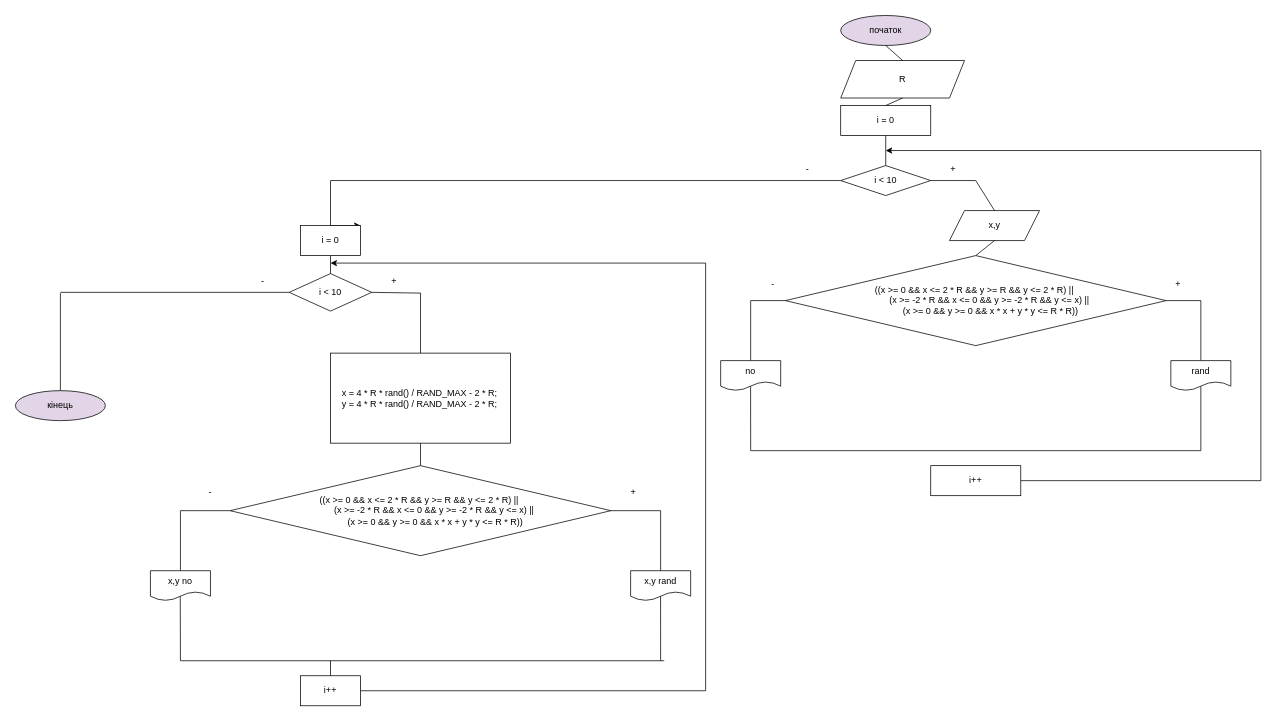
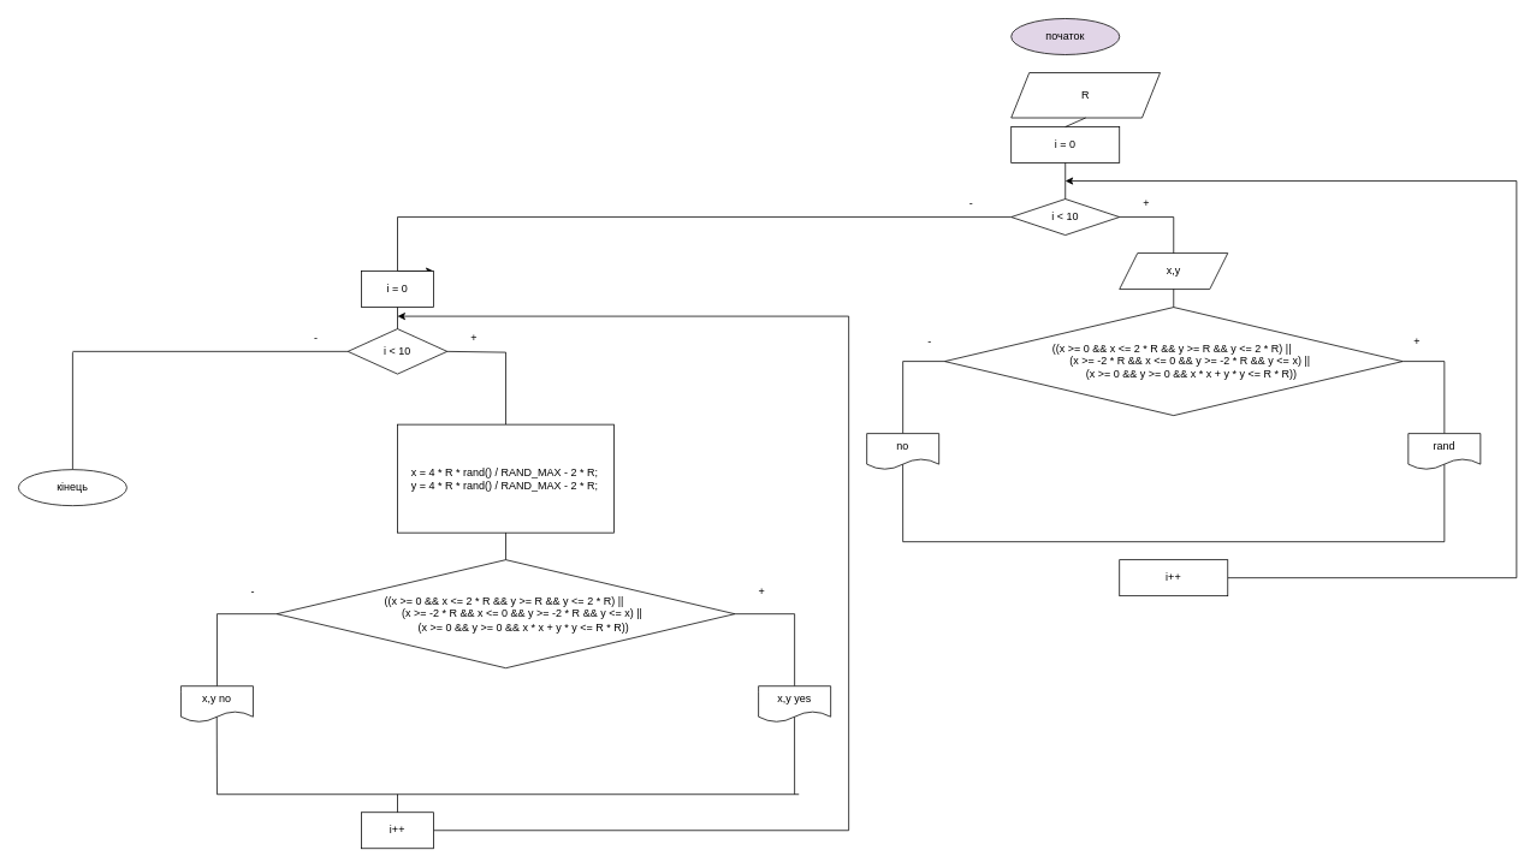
  <mxCell id="0" />
  <mxCell id="1" parent="0" />
  <mxCell id="2" value="початок" style="ellipse;whiteSpace=wrap;html=1;fillColor=#e1d5e7;" vertex="1" parent="1"><mxGeometry x="1120" y="20" width="120" height="40" as="geometry" /></mxCell>
  <mxCell id="3" value="R" style="shape=parallelogram;perimeter=parallelogramPerimeter;whiteSpace=wrap;html=1;fixedSize=1;" vertex="1" parent="1"><mxGeometry x="1120" y="80" width="165" height="50" as="geometry" /></mxCell>
  <mxCell id="4" value="i = 0" style="rounded=0;whiteSpace=wrap;html=1;" vertex="1" parent="1"><mxGeometry x="1120" y="140" width="120" height="40" as="geometry" /></mxCell>
  <mxCell id="5" style="edgeStyle=orthogonalEdgeStyle;rounded=0;orthogonalLoop=1;jettySize=auto;html=1;" edge="1" parent="1" source="6"><mxGeometry relative="1" as="geometry"><mxPoint x="480" y="300" as="targetPoint" /><Array as="points"><mxPoint x="440" y="240" /><mxPoint x="440" y="300" /></Array></mxGeometry></mxCell>
  <mxCell id="6" value="i &amp;lt; 10" style="rhombus;whiteSpace=wrap;html=1;" vertex="1" parent="1"><mxGeometry x="1120" y="220" width="120" height="40" as="geometry" /></mxCell>
- <mxCell id="7" value="x,y" style="shape=parallelogram;perimeter=parallelogramPerimeter;whiteSpace=wrap;html=1;fixedSize=1;" vertex="1" parent="1"><mxGeometry x="1265" y="280" width="120" height="40" as="geometry" /></mxCell>
+ <mxCell id="7" value="x,y" style="shape=parallelogram;perimeter=parallelogramPerimeter;whiteSpace=wrap;html=1;fixedSize=1;" vertex="1" parent="1"><mxGeometry x="1240" y="280" width="120" height="40" as="geometry" /></mxCell>
  <mxCell id="8" value="((x &amp;gt;= 0 &amp;amp;&amp;amp; x &amp;lt;= 2 * R &amp;amp;&amp;amp; y &amp;gt;= R &amp;amp;&amp;amp; y &amp;lt;= 2 * R) ||&amp;nbsp;&lt;br&gt;&amp;nbsp; &amp;nbsp; &amp;nbsp; &amp;nbsp; &amp;nbsp; &amp;nbsp; (x &amp;gt;= -2 * R &amp;amp;&amp;amp; x &amp;lt;= 0 &amp;amp;&amp;amp; y &amp;gt;= -2 * R &amp;amp;&amp;amp; y &amp;lt;= x) ||&amp;nbsp;&lt;br&gt;&amp;nbsp; &amp;nbsp; &amp;nbsp; &amp;nbsp; &amp;nbsp; &amp;nbsp; (x &amp;gt;= 0 &amp;amp;&amp;amp; y &amp;gt;= 0 &amp;amp;&amp;amp; x * x + y * y &amp;lt;= R * R))" style="rhombus;whiteSpace=wrap;html=1;" vertex="1" parent="1"><mxGeometry x="1046.25" y="340" width="507.5" height="120" as="geometry" /></mxCell>
  <mxCell id="9" value="" style="endArrow=none;html=1;rounded=0;entryX=1;entryY=0.5;entryDx=0;entryDy=0;" edge="1" parent="1" target="8"><mxGeometry width="50" height="50" relative="1" as="geometry"><mxPoint x="1600" y="400" as="sourcePoint" /><mxPoint x="1350" y="340" as="targetPoint" /></mxGeometry></mxCell>
  <mxCell id="10" value="" style="endArrow=none;html=1;rounded=0;" edge="1" parent="1"><mxGeometry width="50" height="50" relative="1" as="geometry"><mxPoint x="1600" y="400" as="sourcePoint" /><mxPoint x="1600" y="480" as="targetPoint" /></mxGeometry></mxCell>
  <mxCell id="11" value="" style="endArrow=none;html=1;rounded=0;entryX=0;entryY=0.5;entryDx=0;entryDy=0;" edge="1" parent="1" target="8"><mxGeometry width="50" height="50" relative="1" as="geometry"><mxPoint x="1000" y="400" as="sourcePoint" /><mxPoint x="1030" y="390" as="targetPoint" /></mxGeometry></mxCell>
  <mxCell id="12" value="" style="endArrow=none;html=1;rounded=0;" edge="1" parent="1"><mxGeometry width="50" height="50" relative="1" as="geometry"><mxPoint x="1000" y="480" as="sourcePoint" /><mxPoint x="1000" y="400" as="targetPoint" /></mxGeometry></mxCell>
  <mxCell id="13" value="no" style="shape=document;whiteSpace=wrap;html=1;boundedLbl=1;" vertex="1" parent="1"><mxGeometry x="960" y="480" width="80" height="40" as="geometry" /></mxCell>
  <mxCell id="14" value="rand" style="shape=document;whiteSpace=wrap;html=1;boundedLbl=1;" vertex="1" parent="1"><mxGeometry x="1560" y="480" width="80" height="40" as="geometry" /></mxCell>
  <mxCell id="15" value="" style="endArrow=none;html=1;rounded=0;entryX=0.5;entryY=0.853;entryDx=0;entryDy=0;entryPerimeter=0;" edge="1" parent="1" target="14"><mxGeometry width="50" height="50" relative="1" as="geometry"><mxPoint x="1600" y="600" as="sourcePoint" /><mxPoint x="1480" y="470" as="targetPoint" /></mxGeometry></mxCell>
  <mxCell id="16" value="" style="endArrow=none;html=1;rounded=0;entryX=0.499;entryY=0.853;entryDx=0;entryDy=0;entryPerimeter=0;" edge="1" parent="1" target="13"><mxGeometry width="50" height="50" relative="1" as="geometry"><mxPoint x="1000" y="600" as="sourcePoint" /><mxPoint x="999.71" y="520" as="targetPoint" /></mxGeometry></mxCell>
  <mxCell id="17" value="" style="endArrow=none;html=1;rounded=0;" edge="1" parent="1"><mxGeometry width="50" height="50" relative="1" as="geometry"><mxPoint x="1000" y="600" as="sourcePoint" /><mxPoint x="1600" y="600" as="targetPoint" /></mxGeometry></mxCell>
  <mxCell id="18" value="" style="endArrow=none;html=1;rounded=0;entryX=0.5;entryY=1;entryDx=0;entryDy=0;exitX=0.5;exitY=0;exitDx=0;exitDy=0;" edge="1" parent="1" source="8" target="7"><mxGeometry width="50" height="50" relative="1" as="geometry"><mxPoint x="1260" y="300" as="sourcePoint" /><mxPoint x="1310" y="250" as="targetPoint" /></mxGeometry></mxCell>
  <mxCell id="19" value="" style="endArrow=none;html=1;rounded=0;exitX=1;exitY=0.5;exitDx=0;exitDy=0;" edge="1" parent="1" source="6"><mxGeometry width="50" height="50" relative="1" as="geometry"><mxPoint x="1260" y="300" as="sourcePoint" /><mxPoint x="1300" y="240" as="targetPoint" /></mxGeometry></mxCell>
  <mxCell id="20" value="" style="endArrow=none;html=1;rounded=0;exitX=0.5;exitY=0;exitDx=0;exitDy=0;" edge="1" parent="1" source="7"><mxGeometry width="50" height="50" relative="1" as="geometry"><mxPoint x="1260" y="300" as="sourcePoint" /><mxPoint x="1300" y="240" as="targetPoint" /></mxGeometry></mxCell>
  <mxCell id="21" value="" style="endArrow=none;html=1;rounded=0;entryX=0.5;entryY=1;entryDx=0;entryDy=0;exitX=0.5;exitY=0;exitDx=0;exitDy=0;" edge="1" parent="1" source="6" target="4"><mxGeometry width="50" height="50" relative="1" as="geometry"><mxPoint x="1260" y="300" as="sourcePoint" /><mxPoint x="1310" y="250" as="targetPoint" /></mxGeometry></mxCell>
  <mxCell id="22" value="" style="endArrow=none;html=1;rounded=0;entryX=0.5;entryY=1;entryDx=0;entryDy=0;exitX=0.5;exitY=0;exitDx=0;exitDy=0;" edge="1" parent="1" source="4" target="3"><mxGeometry width="50" height="50" relative="1" as="geometry"><mxPoint x="1260" y="300" as="sourcePoint" /><mxPoint x="1310" y="250" as="targetPoint" /></mxGeometry></mxCell>
- <mxCell id="23" value="" style="endArrow=none;html=1;rounded=0;entryX=0.5;entryY=1;entryDx=0;entryDy=0;exitX=0.5;exitY=0;exitDx=0;exitDy=0;" edge="1" parent="1" source="3" target="2"><mxGeometry width="50" height="50" relative="1" as="geometry"><mxPoint x="1260" y="300" as="sourcePoint" /><mxPoint x="1310" y="250" as="targetPoint" /></mxGeometry></mxCell>
  <mxCell id="24" style="edgeStyle=orthogonalEdgeStyle;rounded=0;orthogonalLoop=1;jettySize=auto;html=1;" edge="1" parent="1" source="25"><mxGeometry relative="1" as="geometry"><mxPoint x="1180" y="200" as="targetPoint" /><Array as="points"><mxPoint x="1680" y="640" /></Array></mxGeometry></mxCell>
  <mxCell id="25" value="i++" style="rounded=0;whiteSpace=wrap;html=1;" vertex="1" parent="1"><mxGeometry x="1240" y="620" width="120" height="40" as="geometry" /></mxCell>
  <mxCell id="26" value="i = 0" style="rounded=0;whiteSpace=wrap;html=1;" vertex="1" parent="1"><mxGeometry y="300" width="80" height="40" as="geometry" x="400" /></mxCell>
  <mxCell id="27" value="i &amp;lt; 10" style="rhombus;whiteSpace=wrap;html=1;" vertex="1" parent="1"><mxGeometry x="385" y="364" width="110" height="50" as="geometry" /></mxCell>
  <mxCell id="28" value="" style="endArrow=none;html=1;rounded=0;entryX=0.5;entryY=1;entryDx=0;entryDy=0;exitX=0.5;exitY=0;exitDx=0;exitDy=0;" edge="1" parent="1" source="27" target="26"><mxGeometry width="50" height="50" relative="1" as="geometry"><mxPoint x="650" y="450" as="sourcePoint" /><mxPoint x="700" y="400" as="targetPoint" /></mxGeometry></mxCell>
  <mxCell id="29" value="" style="endArrow=none;html=1;rounded=0;exitX=1;exitY=0.5;exitDx=0;exitDy=0;" edge="1" parent="1" source="27"><mxGeometry width="50" height="50" relative="1" as="geometry"><mxPoint x="650" y="450" as="sourcePoint" /><mxPoint x="560" y="390" as="targetPoint" /></mxGeometry></mxCell>
  <mxCell id="30" value="" style="endArrow=none;html=1;rounded=0;exitX=0.5;exitY=0;exitDx=0;exitDy=0;" edge="1" parent="1" source="31"><mxGeometry width="50" height="50" relative="1" as="geometry"><mxPoint x="600" y="480" as="sourcePoint" /><mxPoint x="560" y="390" as="targetPoint" /><Array as="points" /></mxGeometry></mxCell>
  <mxCell id="31" value="&lt;div align=&quot;left&quot;&gt;&amp;nbsp; &amp;nbsp; x = 4 * R * rand() / RAND_MAX - 2 * R;&amp;nbsp; &amp;nbsp; &amp;nbsp; &amp;nbsp; &amp;nbsp; y = 4 * R * rand() / RAND_MAX - 2 * R;&lt;/div&gt;" style="rounded=0;whiteSpace=wrap;html=1;align=left;" vertex="1" parent="1"><mxGeometry x="440" y="470" width="240" height="120" as="geometry" /></mxCell>
  <mxCell id="32" value="((x &amp;gt;= 0 &amp;amp;&amp;amp; x &amp;lt;= 2 * R &amp;amp;&amp;amp; y &amp;gt;= R &amp;amp;&amp;amp; y &amp;lt;= 2 * R) ||&amp;nbsp;&lt;br&gt;&amp;nbsp; &amp;nbsp; &amp;nbsp; &amp;nbsp; &amp;nbsp; &amp;nbsp; (x &amp;gt;= -2 * R &amp;amp;&amp;amp; x &amp;lt;= 0 &amp;amp;&amp;amp; y &amp;gt;= -2 * R &amp;amp;&amp;amp; y &amp;lt;= x) ||&amp;nbsp;&lt;br&gt;&amp;nbsp; &amp;nbsp; &amp;nbsp; &amp;nbsp; &amp;nbsp; &amp;nbsp; (x &amp;gt;= 0 &amp;amp;&amp;amp; y &amp;gt;= 0 &amp;amp;&amp;amp; x * x + y * y &amp;lt;= R * R))" style="rhombus;whiteSpace=wrap;html=1;" vertex="1" parent="1"><mxGeometry x="306.25" y="620" width="507.5" height="120" as="geometry" /></mxCell>
  <mxCell id="33" value="" style="endArrow=none;html=1;rounded=0;entryX=0.5;entryY=1;entryDx=0;entryDy=0;exitX=0.5;exitY=0;exitDx=0;exitDy=0;" edge="1" parent="1" source="32" target="31"><mxGeometry width="50" height="50" relative="1" as="geometry"><mxPoint x="570" y="650" as="sourcePoint" /><mxPoint x="620" y="600" as="targetPoint" /></mxGeometry></mxCell>
  <mxCell id="34" value="" style="endArrow=none;html=1;rounded=0;exitX=1;exitY=0.5;exitDx=0;exitDy=0;" edge="1" parent="1" source="32"><mxGeometry width="50" height="50" relative="1" as="geometry"><mxPoint x="720" y="650" as="sourcePoint" /><mxPoint x="880" y="680" as="targetPoint" /></mxGeometry></mxCell>
  <mxCell id="35" value="" style="endArrow=none;html=1;rounded=0;" edge="1" parent="1"><mxGeometry width="50" height="50" relative="1" as="geometry"><mxPoint x="880" y="680" as="sourcePoint" /><mxPoint x="880" y="760" as="targetPoint" /></mxGeometry></mxCell>
  <mxCell id="36" value="" style="endArrow=none;html=1;rounded=0;exitX=0;exitY=0.5;exitDx=0;exitDy=0;" edge="1" parent="1" source="32"><mxGeometry width="50" height="50" relative="1" as="geometry"><mxPoint x="430" y="650" as="sourcePoint" /><mxPoint x="240" y="680" as="targetPoint" /></mxGeometry></mxCell>
  <mxCell id="37" value="" style="endArrow=none;html=1;rounded=0;" edge="1" parent="1"><mxGeometry width="50" height="50" relative="1" as="geometry"><mxPoint x="240" y="680" as="sourcePoint" /><mxPoint x="240" y="760" as="targetPoint" /></mxGeometry></mxCell>
  <mxCell id="38" value="x,y no" style="shape=document;whiteSpace=wrap;html=1;boundedLbl=1;" vertex="1" parent="1"><mxGeometry x="200" y="760" width="80" height="40" as="geometry" /></mxCell>
- <mxCell id="39" value="x,y rand" style="shape=document;whiteSpace=wrap;html=1;boundedLbl=1;" vertex="1" parent="1"><mxGeometry x="840" y="760" width="80" height="40" as="geometry" /></mxCell>
+ <mxCell id="39" value="x,y yes" style="shape=document;whiteSpace=wrap;html=1;boundedLbl=1;" vertex="1" parent="1"><mxGeometry x="840" y="760" width="80" height="40" as="geometry" /></mxCell>
  <mxCell id="40" value="" style="endArrow=none;html=1;rounded=0;exitX=0.497;exitY=0.85;exitDx=0;exitDy=0;exitPerimeter=0;" edge="1" parent="1" source="38"><mxGeometry width="50" height="50" relative="1" as="geometry"><mxPoint x="380" y="770" as="sourcePoint" /><mxPoint x="240" y="880" as="targetPoint" /></mxGeometry></mxCell>
  <mxCell id="41" value="" style="endArrow=none;html=1;rounded=0;exitX=0.499;exitY=0.85;exitDx=0;exitDy=0;exitPerimeter=0;" edge="1" parent="1" source="39"><mxGeometry width="50" height="50" relative="1" as="geometry"><mxPoint x="879.72" y="790" as="sourcePoint" /><mxPoint x="880" y="880" as="targetPoint" /></mxGeometry></mxCell>
  <mxCell id="42" value="" style="endArrow=none;html=1;rounded=0;" edge="1" parent="1"><mxGeometry width="50" height="50" relative="1" as="geometry"><mxPoint x="240" y="880" as="sourcePoint" /><mxPoint x="884.8" y="880" as="targetPoint" /></mxGeometry></mxCell>
  <mxCell id="43" style="edgeStyle=orthogonalEdgeStyle;rounded=0;orthogonalLoop=1;jettySize=auto;html=1;" edge="1" parent="1" source="44"><mxGeometry relative="1" as="geometry"><mxPoint x="440" y="350" as="targetPoint" /><Array as="points"><mxPoint x="940" y="920" /></Array></mxGeometry></mxCell>
  <mxCell id="44" value="i++" style="rounded=0;whiteSpace=wrap;html=1;" vertex="1" parent="1"><mxGeometry y="900" width="80" height="40" as="geometry" x="400" /></mxCell>
  <mxCell id="45" value="" style="endArrow=none;html=1;rounded=0;exitX=0.5;exitY=0;exitDx=0;exitDy=0;" edge="1" parent="1" source="44"><mxGeometry width="50" height="50" relative="1" as="geometry"><mxPoint x="510" y="960" as="sourcePoint" /><mxPoint x="440" y="880" as="targetPoint" /></mxGeometry></mxCell>
  <mxCell id="46" value="" style="endArrow=none;html=1;rounded=0;entryX=0;entryY=0.5;entryDx=0;entryDy=0;" edge="1" parent="1" target="27"><mxGeometry width="50" height="50" relative="1" as="geometry"><mxPoint x="80" y="389" as="sourcePoint" /><mxPoint x="170" y="650" as="targetPoint" /></mxGeometry></mxCell>
  <mxCell id="47" value="" style="endArrow=none;html=1;rounded=0;" edge="1" parent="1"><mxGeometry width="50" height="50" relative="1" as="geometry"><mxPoint x="80" y="520" as="sourcePoint" /><mxPoint x="80" y="390" as="targetPoint" /></mxGeometry></mxCell>
- <mxCell id="48" value="кінець" style="ellipse;whiteSpace=wrap;html=1;fillColor=#e1d5e7;" vertex="1" parent="1"><mxGeometry x="20" y="520" width="120" height="40" as="geometry" /></mxCell>
+ <mxCell id="48" value="кінець" style="ellipse;whiteSpace=wrap;html=1;" vertex="1" parent="1"><mxGeometry x="20" y="520" width="120" height="40" as="geometry" /></mxCell>
  <mxCell id="49" value="+" style="text;html=1;whiteSpace=wrap;strokeColor=none;fillColor=none;align=center;verticalAlign=middle;rounded=0;" vertex="1" parent="1"><mxGeometry x="1540" y="364" width="60" height="30" as="geometry" /></mxCell>
  <mxCell id="50" value="+" style="text;html=1;whiteSpace=wrap;strokeColor=none;fillColor=none;align=center;verticalAlign=middle;rounded=0;" vertex="1" parent="1"><mxGeometry x="1240" y="210" width="60" height="30" as="geometry" /></mxCell>
  <mxCell id="51" value="+" style="text;html=1;whiteSpace=wrap;strokeColor=none;fillColor=none;align=center;verticalAlign=middle;rounded=0;" vertex="1" parent="1"><mxGeometry x="813.75" y="640" width="60" height="30" as="geometry" /></mxCell>
  <mxCell id="52" value="+" style="text;html=1;whiteSpace=wrap;strokeColor=none;fillColor=none;align=center;verticalAlign=middle;rounded=0;" vertex="1" parent="1"><mxGeometry x="495" y="360" width="60" height="30" as="geometry" /></mxCell>
  <mxCell id="53" value="-" style="text;html=1;whiteSpace=wrap;strokeColor=none;fillColor=none;align=center;verticalAlign=middle;rounded=0;" vertex="1" parent="1"><mxGeometry x="250" y="640" width="60" height="30" as="geometry" /></mxCell>
  <mxCell id="54" value="-" style="text;html=1;whiteSpace=wrap;strokeColor=none;fillColor=none;align=center;verticalAlign=middle;rounded=0;" vertex="1" parent="1"><mxGeometry x="320" y="360" width="60" height="30" as="geometry" /></mxCell>
  <mxCell id="55" value="-" style="text;html=1;whiteSpace=wrap;strokeColor=none;fillColor=none;align=center;verticalAlign=middle;rounded=0;" vertex="1" parent="1"><mxGeometry x="1000" y="364" width="60" height="30" as="geometry" /></mxCell>
  <mxCell id="56" value="-" style="text;html=1;whiteSpace=wrap;strokeColor=none;fillColor=none;align=center;verticalAlign=middle;rounded=0;" vertex="1" parent="1"><mxGeometry x="1046.25" y="210" width="60" height="30" as="geometry" /></mxCell>
